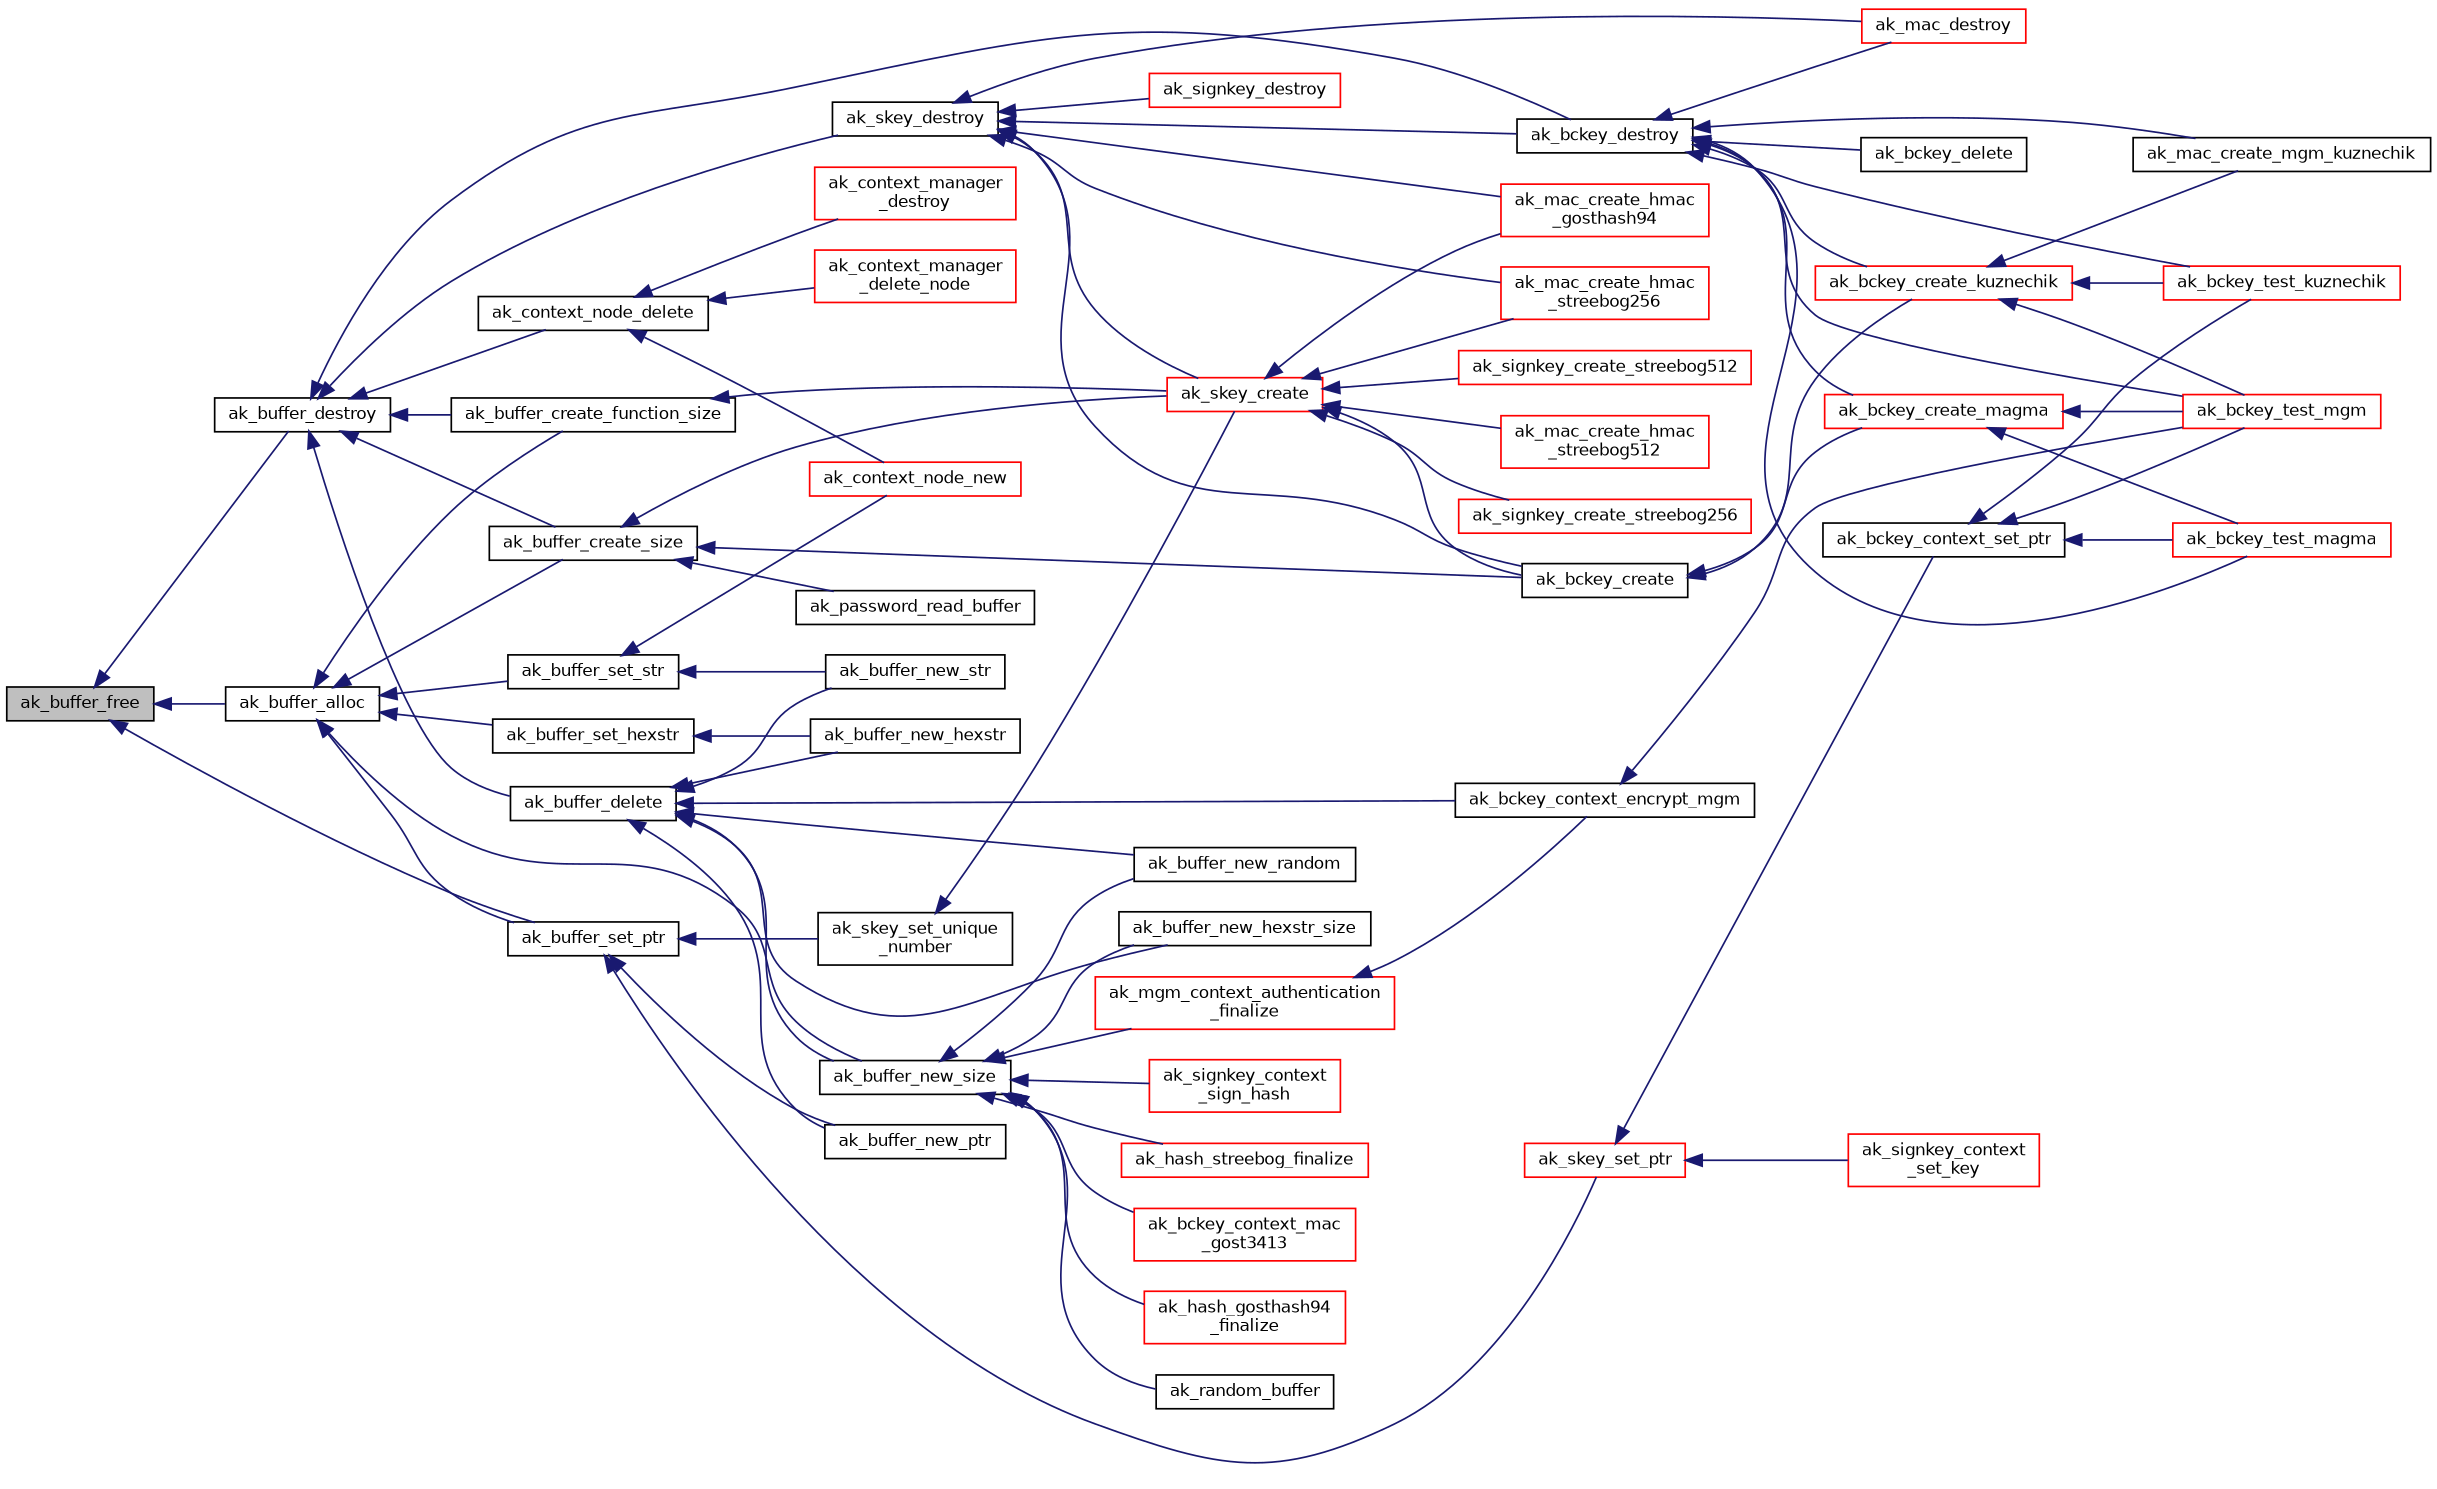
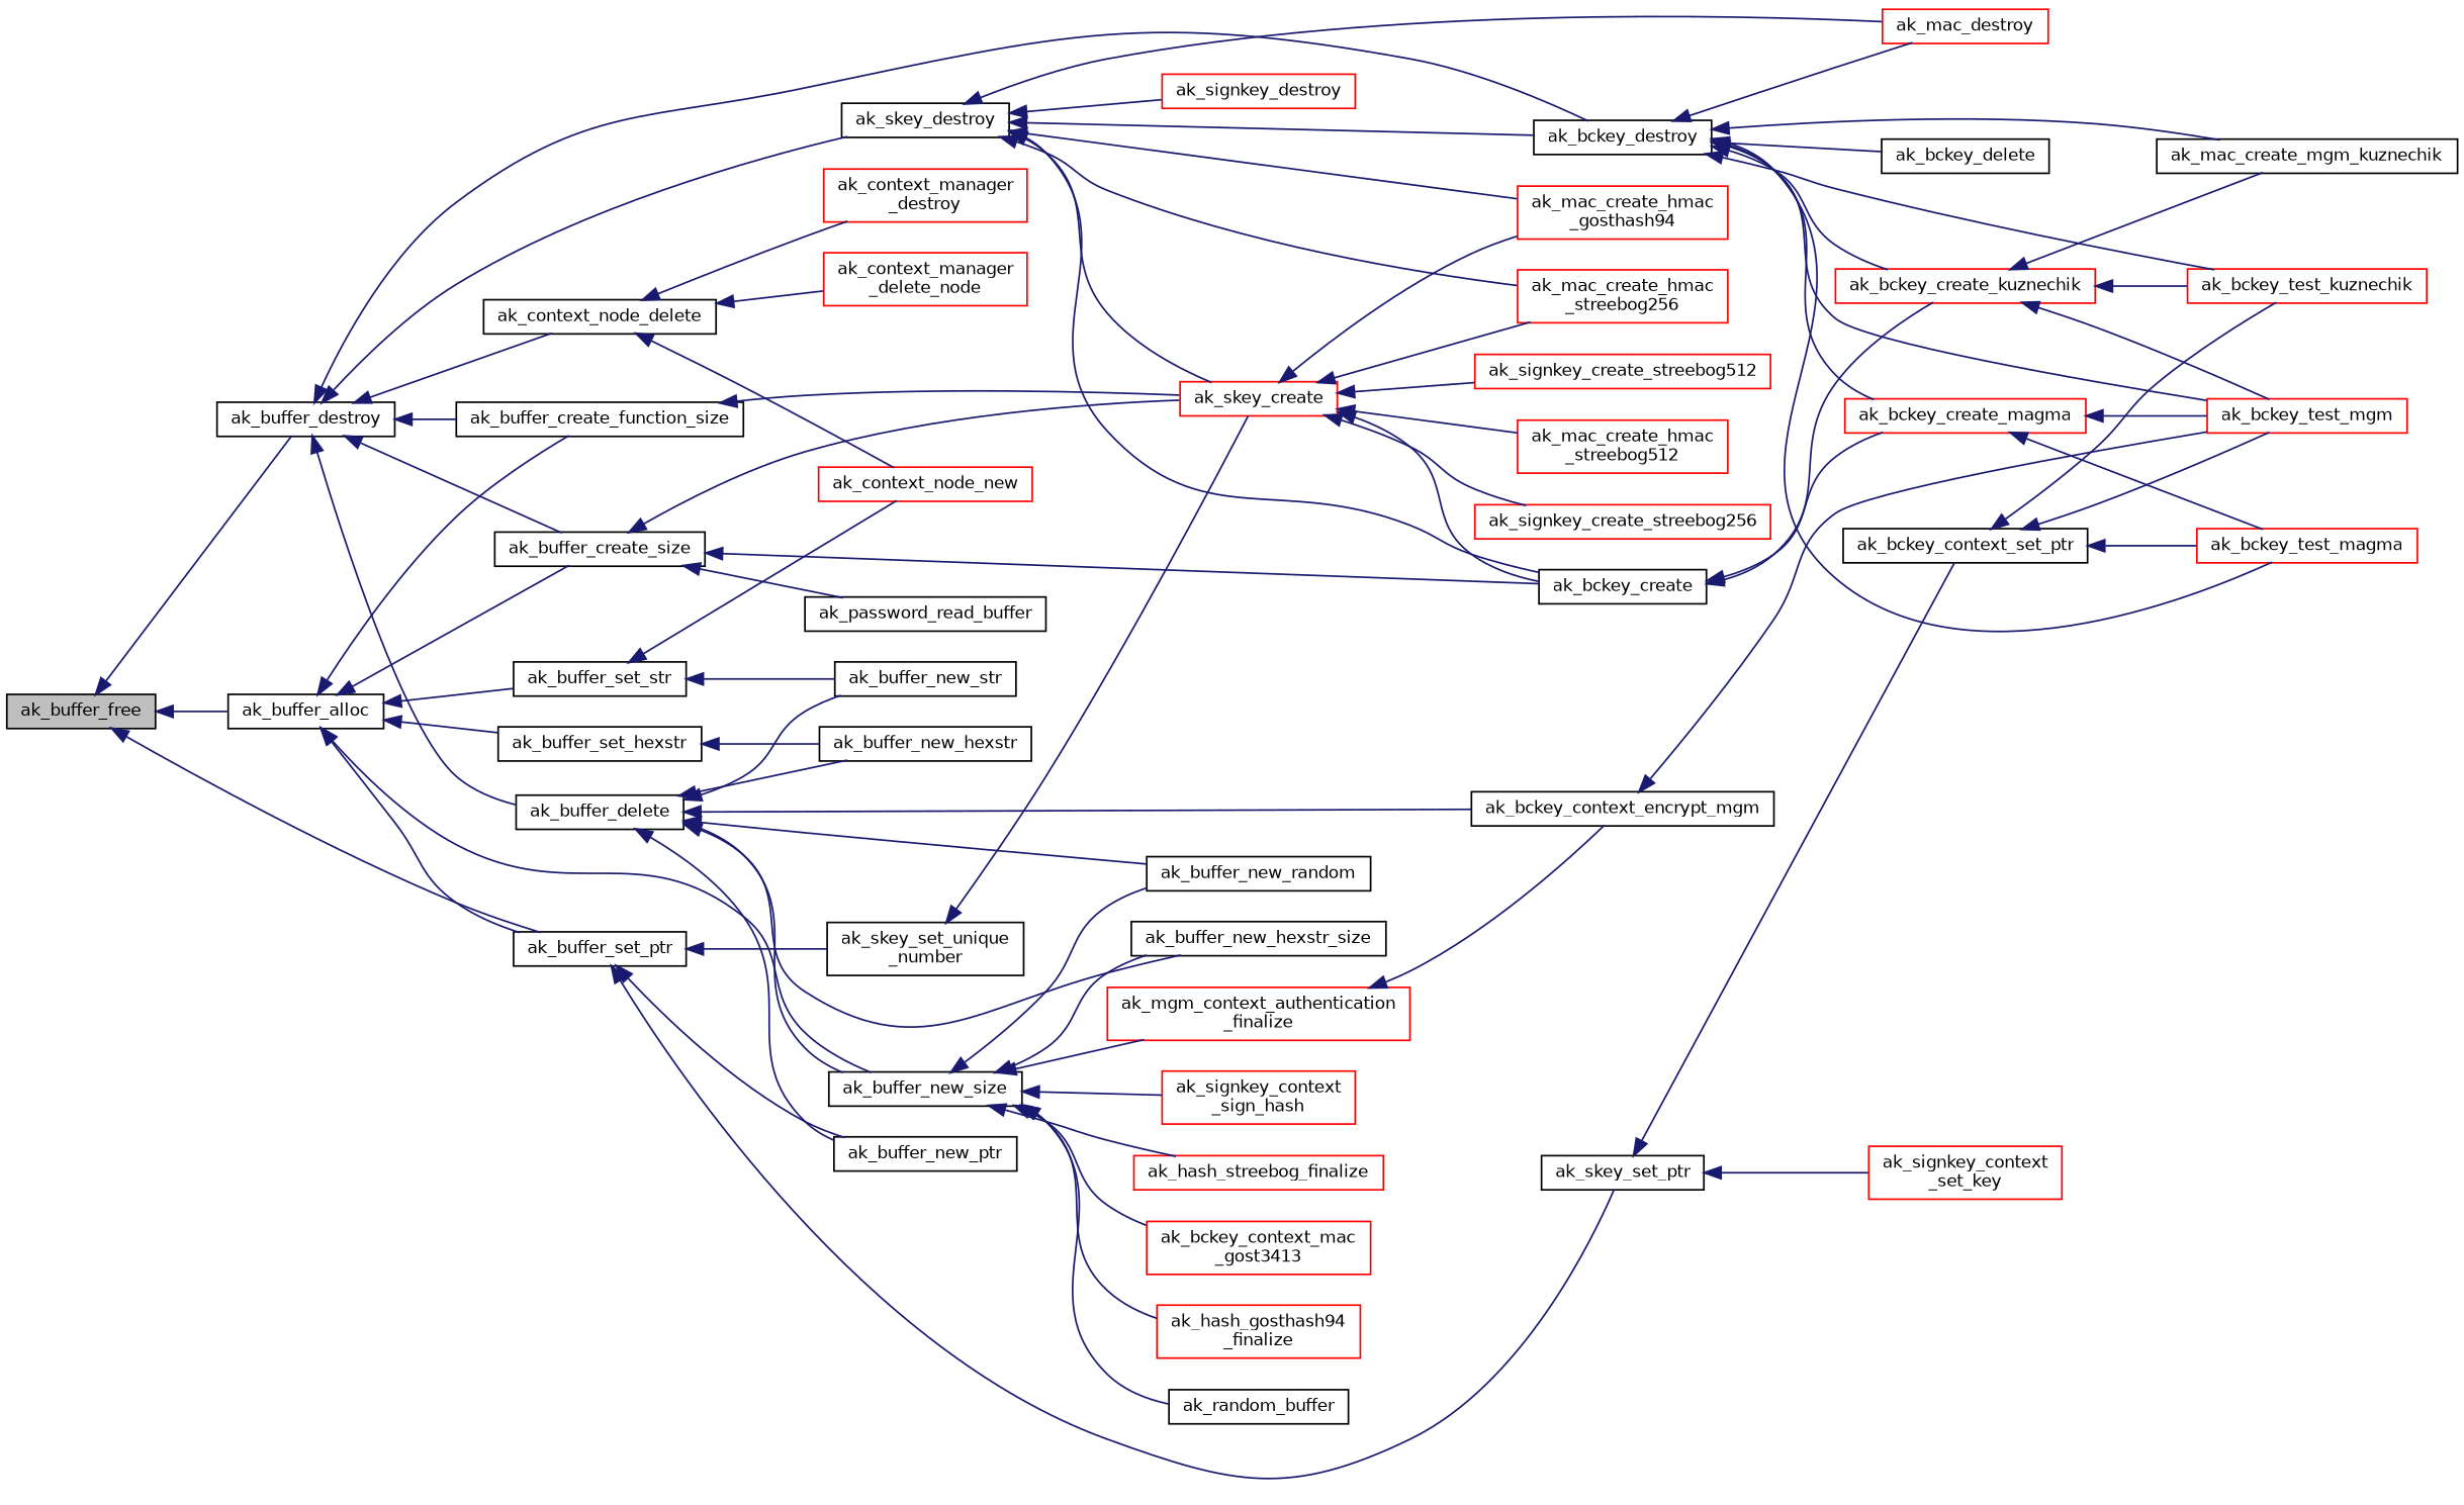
  digraph {
    rankdir=LR
    node [color=black fillcolor=white fontname=Helvetica fontsize=10 shape=record style=filled]
    edge [color=midnightblue dir=back fontname=Helvetica fontsize=10 labelfontname=Helvetica labelfontsize=10 style=solid]
    n1 [fillcolor=grey75 fontcolor=black height=0.2 label=ak_buffer_free width=0.4]
    n2 [height=0.2 label=ak_buffer_alloc width=0.4]
    n3 [height=0.2 label=ak_buffer_set_ptr width=0.4]
    n4 [height=0.2 label=ak_buffer_destroy width=0.4]
    n5 [height=0.2 label=ak_buffer_create_size width=0.4]
    n6 [height=0.2 label=ak_buffer_create_function_size width=0.4]
    n7 [height=0.2 label=ak_buffer_new_size width=0.4]
    n8 [height=0.2 label=ak_buffer_set_str width=0.4]
    n9 [height=0.2 label=ak_buffer_set_hexstr width=0.4]
    n10 [height=0.2 label=ak_buffer_new_ptr width=0.4]
    n11 [height=0.2 label="ak_skey_set_unique\l_number" width=0.4]
-   n12 [color=red height=0.2 label=ak_skey_set_ptr width=0.4]
+   n12 [height=0.2 label=ak_skey_set_ptr width=0.4]
    n13 [height=0.2 label=ak_bckey_destroy width=0.4]
    n14 [height=0.2 label=ak_buffer_delete width=0.4]
    n15 [height=0.2 label=ak_context_node_delete width=0.4]
    n16 [height=0.2 label=ak_skey_destroy width=0.4]
    n17 [height=0.2 label=ak_bckey_create width=0.4]
    n18 [color=red height=0.2 label=ak_skey_create width=0.4]
    n19 [height=0.2 label=ak_password_read_buffer width=0.4]
    n20 [color=red height=0.2 label="ak_mgm_context_authentication\l_finalize" width=0.4]
    n21 [color=red height=0.2 label="ak_bckey_context_mac\l_gost3413" width=0.4]
    n22 [height=0.2 label=ak_buffer_new_hexstr_size width=0.4]
    n23 [height=0.2 label=ak_buffer_new_random width=0.4]
    n24 [color=red height=0.2 label="ak_hash_gosthash94\l_finalize" width=0.4]
    n25 [height=0.2 label=ak_random_buffer width=0.4]
    n26 [color=red height=0.2 label="ak_signkey_context\l_sign_hash" width=0.4]
    n27 [color=red height=0.2 label=ak_hash_streebog_finalize width=0.4]
    n28 [height=0.2 label=ak_buffer_new_str width=0.4]
    n29 [color=red height=0.2 label=ak_context_node_new width=0.4]
    n30 [height=0.2 label=ak_buffer_new_hexstr width=0.4]
    n31 [color=red height=0.2 label=ak_bckey_create_kuznechik width=0.4]
    n32 [color=red height=0.2 label=ak_bckey_create_magma width=0.4]
    n33 [color=red height=0.2 label="ak_mac_create_hmac\l_streebog256" width=0.4]
    n34 [color=red height=0.2 label="ak_mac_create_hmac\l_streebog512" width=0.4]
    n35 [color=red height=0.2 label="ak_mac_create_hmac\l_gosthash94" width=0.4]
    n36 [color=red height=0.2 label=ak_signkey_create_streebog256 width=0.4]
    n37 [color=red height=0.2 label=ak_signkey_create_streebog512 width=0.4]
    n38 [height=0.2 label=ak_mac_create_mgm_kuznechik width=0.4]
    n39 [color=red height=0.2 label=ak_bckey_test_mgm width=0.4]
    n40 [color=red height=0.2 label=ak_bckey_test_kuznechik width=0.4]
    n41 [color=red height=0.2 label=ak_bckey_test_magma width=0.4]
    n42 [height=0.2 label=ak_bckey_context_encrypt_mgm width=0.4]
    n43 [height=0.2 label=ak_bckey_context_set_ptr width=0.4]
    n44 [color=red height=0.2 label="ak_signkey_context\l_set_key" width=0.4]
    n45 [height=0.2 label=ak_bckey_delete width=0.4]
    n46 [color=red height=0.2 label=ak_mac_destroy width=0.4]
    n47 [color=red height=0.2 label="ak_context_manager\l_destroy" width=0.4]
    n48 [color=red height=0.2 label="ak_context_manager\l_delete_node" width=0.4]
    n49 [color=red height=0.2 label=ak_signkey_destroy width=0.4]
    n1 -> n2
    n1 -> n3
    n1 -> n4
    n2 -> n3
    n2 -> n5
    n2 -> n6
    n2 -> n7
    n2 -> n8
    n2 -> n9
    n3 -> n10
    n3 -> n11
    n3 -> n12
    n4 -> n5
    n4 -> n6
    n4 -> n13
    n4 -> n14
    n4 -> n15
    n4 -> n16
    n5 -> n17
    n5 -> n18
    n5 -> n19
    n6 -> n18
    n7 -> n20
    n7 -> n21
    n7 -> n22
    n7 -> n23
    n7 -> n24
    n7 -> n25
    n7 -> n26
    n7 -> n27
    n8 -> n28
    n8 -> n29
    n9 -> n30
    n11 -> n18
    n12 -> n43
    n12 -> n44
    n13 -> n31
    n13 -> n32
    n13 -> n38
    n13 -> n39
    n13 -> n40
    n13 -> n41
    n13 -> n45
    n13 -> n46
    n14 -> n7
    n14 -> n10
    n14 -> n22
    n14 -> n23
    n14 -> n28
    n14 -> n30
    n14 -> n42
    n15 -> n29
    n15 -> n47
    n15 -> n48
    n16 -> n13
    n16 -> n17
    n16 -> n18
    n16 -> n33
    n16 -> n35
    n16 -> n46
    n16 -> n49
    n17 -> n31
    n17 -> n32
    n18 -> n17
    n18 -> n33
    n18 -> n34
    n18 -> n35
    n18 -> n36
    n18 -> n37
    n20 -> n42
    n31 -> n38
    n31 -> n39
    n31 -> n40
    n32 -> n39
    n32 -> n41
    n42 -> n39
    n43 -> n39
    n43 -> n40
    n43 -> n41
  }
